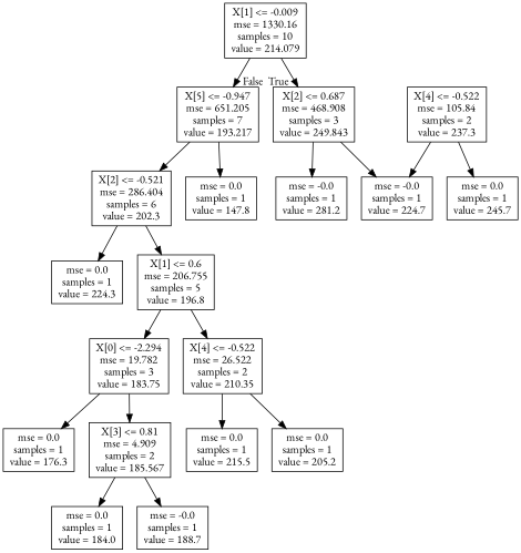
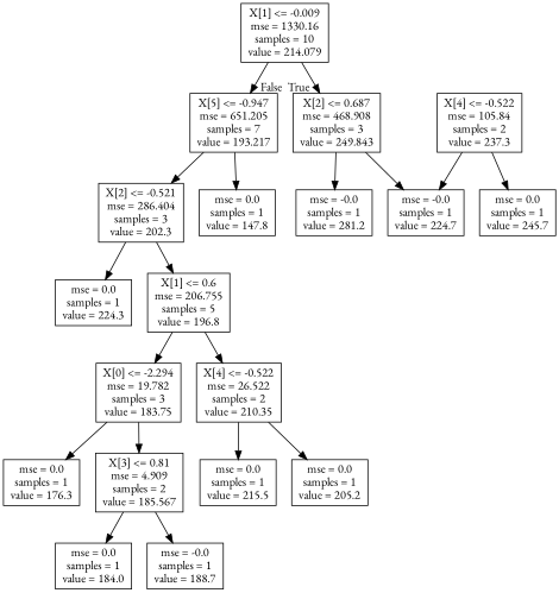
  digraph {
    fontname="EB Garamond"
    node [fontname="EB Garamond" shape=box]
    edge [fontname="EB Garamond"]
    n1 [label="X[1] <= -0.009\nmse = 1330.16\nsamples = 10\nvalue = 214.079"]
    n2 [label="X[2] <= 0.687\nmse = 468.908\nsamples = 3\nvalue = 249.843"]
    n3 [label="X[5] <= -0.947\nmse = 651.205\nsamples = 7\nvalue = 193.217"]
    n4 [label="mse = -0.0\nsamples = 1\nvalue = 281.2"]
    n5 [label="mse = -0.0\nsamples = 1\nvalue = 224.7"]
    n6 [label="mse = 0.0\nsamples = 1\nvalue = 147.8"]
-   n7 [label="X[2] <= -0.521\nmse = 286.404\nsamples = 6\nvalue = 202.3"]
+   n7 [label="X[2] <= -0.521\nmse = 286.404\nsamples = 3\nvalue = 202.3"]
    n8 [label="X[4] <= -0.522\nmse = 105.84\nsamples = 2\nvalue = 237.3"]
    n9 [label="mse = 0.0\nsamples = 1\nvalue = 245.7"]
    n10 [label="mse = 0.0\nsamples = 1\nvalue = 224.3"]
    n11 [label="X[1] <= 0.6\nmse = 206.755\nsamples = 5\nvalue = 196.8"]
    n12 [label="X[0] <= -2.294\nmse = 19.782\nsamples = 3\nvalue = 183.75"]
    n13 [label="X[4] <= -0.522\nmse = 26.522\nsamples = 2\nvalue = 210.35"]
    n14 [label="mse = 0.0\nsamples = 1\nvalue = 176.3"]
    n15 [label="X[3] <= 0.81\nmse = 4.909\nsamples = 2\nvalue = 185.567"]
    n16 [label="mse = 0.0\nsamples = 1\nvalue = 215.5"]
    n17 [label="mse = 0.0\nsamples = 1\nvalue = 205.2"]
    n18 [label="mse = 0.0\nsamples = 1\nvalue = 184.0"]
    n19 [label="mse = -0.0\nsamples = 1\nvalue = 188.7"]
    n1 -> n2 [headlabel=True labelangle=45 labeldistance=2.5]
    n1 -> n3 [headlabel=False labelangle=-45 labeldistance=2.5]
    n2 -> n4
    n2 -> n5
    n3 -> n6
    n3 -> n7
    n7 -> n10
    n7 -> n11
    n8 -> n5
    n8 -> n9
    n11 -> n12
    n11 -> n13
    n12 -> n14
    n12 -> n15
    n13 -> n16
    n13 -> n17
    n15 -> n18
    n15 -> n19
  }
